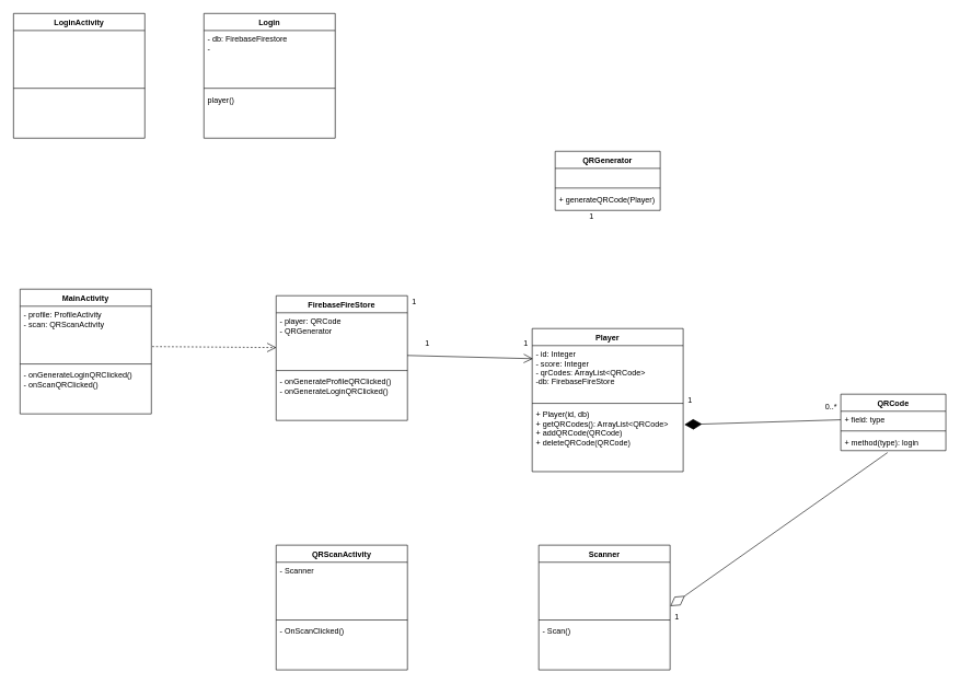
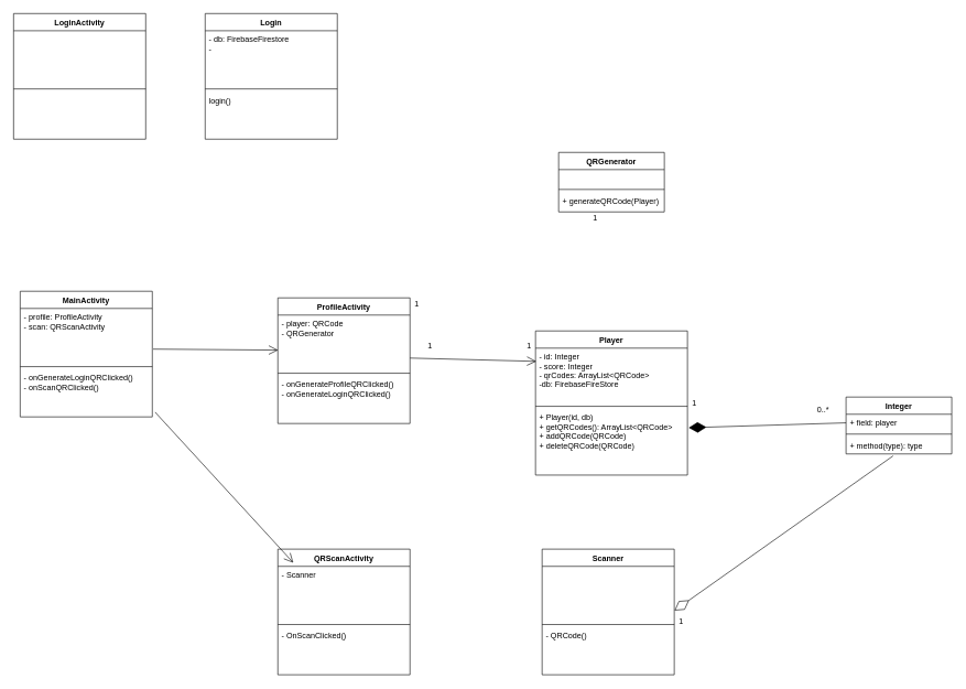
  <mxCell id="0" />
  <mxCell id="1" parent="0" />
  <mxCell id="2" value="Player" style="swimlane;fontStyle=1;align=center;verticalAlign=top;childLayout=stackLayout;horizontal=1;startSize=26;horizontalStack=0;resizeParent=1;resizeParentMax=0;resizeLast=0;collapsible=1;marginBottom=0;" parent="1" vertex="1"><mxGeometry x="810" y="500" width="230" height="218" as="geometry" /></mxCell>
  <mxCell id="3" value="- id: Integer&#10;- score: Integer&#10;- qrCodes: ArrayList&lt;QRCode&gt;&#10;-db: FirebaseFireStore" style="text;strokeColor=none;fillColor=none;align=left;verticalAlign=top;spacingLeft=4;spacingRight=4;overflow=hidden;rotatable=0;points=[[0,0.5],[1,0.5]];portConstraint=eastwest;" parent="2" vertex="1"><mxGeometry y="26" width="230" height="84" as="geometry" /></mxCell>
  <mxCell id="4" value="" style="line;strokeWidth=1;fillColor=none;align=left;verticalAlign=middle;spacingTop=-1;spacingLeft=3;spacingRight=3;rotatable=0;labelPosition=right;points=[];portConstraint=eastwest;" parent="2" vertex="1"><mxGeometry y="110" width="230" height="8" as="geometry" /></mxCell>
  <mxCell id="5" value="+ Player(id, db)&#10;+ getQRCodes(): ArrayList&lt;QRCode&gt;&#10;+ addQRCode(QRCode)&#10;+ deleteQRCode(QRCode)" style="text;strokeColor=none;fillColor=none;align=left;verticalAlign=top;spacingLeft=4;spacingRight=4;overflow=hidden;rotatable=0;points=[[0,0.5],[1,0.5]];portConstraint=eastwest;" parent="2" vertex="1"><mxGeometry y="118" width="230" height="100" as="geometry" /></mxCell>
- <mxCell id="6" value="QRCode" style="swimlane;fontStyle=1;align=center;verticalAlign=top;childLayout=stackLayout;horizontal=1;startSize=26;horizontalStack=0;resizeParent=1;resizeParentMax=0;resizeLast=0;collapsible=1;marginBottom=0;" parent="1" vertex="1"><mxGeometry x="1280" y="600" width="160" height="86" as="geometry" /></mxCell>
- <mxCell id="7" value="+ field: type" style="text;strokeColor=none;fillColor=none;align=left;verticalAlign=top;spacingLeft=4;spacingRight=4;overflow=hidden;rotatable=0;points=[[0,0.5],[1,0.5]];portConstraint=eastwest;" parent="6" vertex="1"><mxGeometry y="26" width="160" height="26" as="geometry" /></mxCell>
+ <mxCell id="6" value="Integer" style="swimlane;fontStyle=1;align=center;verticalAlign=top;childLayout=stackLayout;horizontal=1;startSize=26;horizontalStack=0;resizeParent=1;resizeParentMax=0;resizeLast=0;collapsible=1;marginBottom=0;" parent="1" vertex="1"><mxGeometry x="1280" y="600" width="160" height="86" as="geometry" /></mxCell>
+ <mxCell id="7" value="+ field: player" style="text;strokeColor=none;fillColor=none;align=left;verticalAlign=top;spacingLeft=4;spacingRight=4;overflow=hidden;rotatable=0;points=[[0,0.5],[1,0.5]];portConstraint=eastwest;" parent="6" vertex="1"><mxGeometry y="26" width="160" height="26" as="geometry" /></mxCell>
  <mxCell id="8" value="" style="line;strokeWidth=1;fillColor=none;align=left;verticalAlign=middle;spacingTop=-1;spacingLeft=3;spacingRight=3;rotatable=0;labelPosition=right;points=[];portConstraint=eastwest;" parent="6" vertex="1"><mxGeometry y="52" width="160" height="8" as="geometry" /></mxCell>
- <mxCell id="9" value="+ method(type): login" style="text;strokeColor=none;fillColor=none;align=left;verticalAlign=top;spacingLeft=4;spacingRight=4;overflow=hidden;rotatable=0;points=[[0,0.5],[1,0.5]];portConstraint=eastwest;" parent="6" vertex="1"><mxGeometry y="60" width="160" height="26" as="geometry" /></mxCell>
+ <mxCell id="9" value="+ method(type): type" style="text;strokeColor=none;fillColor=none;align=left;verticalAlign=top;spacingLeft=4;spacingRight=4;overflow=hidden;rotatable=0;points=[[0,0.5],[1,0.5]];portConstraint=eastwest;" parent="6" vertex="1"><mxGeometry y="60" width="160" height="26" as="geometry" /></mxCell>
  <mxCell id="10" value="" style="endArrow=diamondThin;endFill=1;endSize=24;html=1;rounded=0;exitX=0;exitY=0.5;exitDx=0;exitDy=0;entryX=1.008;entryY=0.284;entryDx=0;entryDy=0;entryPerimeter=0;" parent="1" source="7" target="5" edge="1"><mxGeometry width="160" relative="1" as="geometry"><mxPoint x="1030" y="660" as="sourcePoint" /><mxPoint x="1190" y="660" as="targetPoint" /></mxGeometry></mxCell>
  <mxCell id="11" value="QRGenerator" style="swimlane;fontStyle=1;align=center;verticalAlign=top;childLayout=stackLayout;horizontal=1;startSize=26;horizontalStack=0;resizeParent=1;resizeParentMax=0;resizeLast=0;collapsible=1;marginBottom=0;" parent="1" vertex="1"><mxGeometry x="845" y="230" width="160" height="90" as="geometry" /></mxCell>
  <mxCell id="12" value=" " style="text;strokeColor=none;fillColor=none;align=left;verticalAlign=top;spacingLeft=4;spacingRight=4;overflow=hidden;rotatable=0;points=[[0,0.5],[1,0.5]];portConstraint=eastwest;" parent="11" vertex="1"><mxGeometry y="26" width="160" height="26" as="geometry" /></mxCell>
  <mxCell id="13" value="" style="line;strokeWidth=1;fillColor=none;align=left;verticalAlign=middle;spacingTop=-1;spacingLeft=3;spacingRight=3;rotatable=0;labelPosition=right;points=[];portConstraint=eastwest;" parent="11" vertex="1"><mxGeometry y="52" width="160" height="8" as="geometry" /></mxCell>
  <mxCell id="14" value="+ generateQRCode(Player)&#10;" style="text;strokeColor=none;fillColor=none;align=left;verticalAlign=top;spacingLeft=4;spacingRight=4;overflow=hidden;rotatable=0;points=[[0,0.5],[1,0.5]];portConstraint=eastwest;" parent="11" vertex="1"><mxGeometry y="60" width="160" height="30" as="geometry" /></mxCell>
  <mxCell id="15" value="1" style="text;html=1;align=center;verticalAlign=middle;resizable=0;points=[];autosize=1;strokeColor=none;fillColor=none;" parent="1" vertex="1"><mxGeometry x="620" y="450" width="20" height="20" as="geometry" /></mxCell>
  <mxCell id="16" value="1" style="text;html=1;align=center;verticalAlign=middle;resizable=0;points=[];autosize=1;strokeColor=none;fillColor=none;" parent="1" vertex="1"><mxGeometry x="890" y="320" width="20" height="20" as="geometry" /></mxCell>
  <mxCell id="17" value="1" style="text;html=1;align=center;verticalAlign=middle;resizable=0;points=[];autosize=1;strokeColor=none;fillColor=none;" parent="1" vertex="1"><mxGeometry x="1040" y="600" width="20" height="20" as="geometry" /></mxCell>
- <mxCell id="18" value="0..*" style="text;html=1;align=center;verticalAlign=middle;resizable=0;points=[];autosize=1;strokeColor=none;fillColor=none;" parent="1" vertex="1"><mxGeometry x="1250" y="610" width="30" height="20" as="geometry" /></mxCell>
- <mxCell id="19" value="FirebaseFireStore" style="swimlane;fontStyle=1;align=center;verticalAlign=top;childLayout=stackLayout;horizontal=1;startSize=26;horizontalStack=0;resizeParent=1;resizeParentMax=0;resizeLast=0;collapsible=1;marginBottom=0;" parent="1" vertex="1"><mxGeometry x="420" y="450" width="200" height="190" as="geometry" /></mxCell>
+ <mxCell id="18" value="0..*" style="text;html=1;align=center;verticalAlign=middle;resizable=0;points=[];autosize=1;strokeColor=none;fillColor=none;" parent="1" vertex="1"><mxGeometry x="1230" y="610" width="30" height="20" as="geometry" /></mxCell>
+ <mxCell id="19" value="ProfileActivity" style="swimlane;fontStyle=1;align=center;verticalAlign=top;childLayout=stackLayout;horizontal=1;startSize=26;horizontalStack=0;resizeParent=1;resizeParentMax=0;resizeLast=0;collapsible=1;marginBottom=0;" parent="1" vertex="1"><mxGeometry x="420" y="450" width="200" height="190" as="geometry" /></mxCell>
  <mxCell id="20" value="- player: QRCode&#10;- QRGenerator" style="text;strokeColor=none;fillColor=none;align=left;verticalAlign=top;spacingLeft=4;spacingRight=4;overflow=hidden;rotatable=0;points=[[0,0.5],[1,0.5]];portConstraint=eastwest;" parent="19" vertex="1"><mxGeometry y="26" width="200" height="84" as="geometry" /></mxCell>
  <mxCell id="21" value="" style="line;strokeWidth=1;fillColor=none;align=left;verticalAlign=middle;spacingTop=-1;spacingLeft=3;spacingRight=3;rotatable=0;labelPosition=right;points=[];portConstraint=eastwest;" parent="19" vertex="1"><mxGeometry y="110" width="200" height="8" as="geometry" /></mxCell>
  <mxCell id="22" value="- onGenerateProfileQRClicked()&#10;- onGenerateLoginQRClicked()" style="text;strokeColor=none;fillColor=none;align=left;verticalAlign=top;spacingLeft=4;spacingRight=4;overflow=hidden;rotatable=0;points=[[0,0.5],[1,0.5]];portConstraint=eastwest;" parent="19" vertex="1"><mxGeometry y="118" width="200" height="72" as="geometry" /></mxCell>
  <mxCell id="23" value="" style="endArrow=open;endFill=1;endSize=12;html=1;rounded=0;exitX=1;exitY=0.774;exitDx=0;exitDy=0;exitPerimeter=0;entryX=0.005;entryY=0.238;entryDx=0;entryDy=0;entryPerimeter=0;" parent="1" source="20" target="3" edge="1"><mxGeometry width="160" relative="1" as="geometry"><mxPoint x="560" y="430" as="sourcePoint" /><mxPoint x="720" y="430" as="targetPoint" /></mxGeometry></mxCell>
  <mxCell id="24" value="1" style="text;html=1;align=center;verticalAlign=middle;resizable=0;points=[];autosize=1;strokeColor=none;fillColor=none;" parent="1" vertex="1"><mxGeometry x="640" y="513" width="20" height="20" as="geometry" /></mxCell>
  <mxCell id="25" value="1" style="text;html=1;align=center;verticalAlign=middle;resizable=0;points=[];autosize=1;strokeColor=none;fillColor=none;" parent="1" vertex="1"><mxGeometry x="790" y="513" width="20" height="20" as="geometry" /></mxCell>
  <mxCell id="26" value="MainActivity" style="swimlane;fontStyle=1;align=center;verticalAlign=top;childLayout=stackLayout;horizontal=1;startSize=26;horizontalStack=0;resizeParent=1;resizeParentMax=0;resizeLast=0;collapsible=1;marginBottom=0;" vertex="1" parent="1"><mxGeometry x="30" y="440" width="200" height="190" as="geometry" /></mxCell>
  <mxCell id="27" value="- profile: ProfileActivity&#10;- scan: QRScanActivity" style="text;strokeColor=none;fillColor=none;align=left;verticalAlign=top;spacingLeft=4;spacingRight=4;overflow=hidden;rotatable=0;points=[[0,0.5],[1,0.5]];portConstraint=eastwest;" vertex="1" parent="26"><mxGeometry y="26" width="200" height="84" as="geometry" /></mxCell>
  <mxCell id="28" value="" style="line;strokeWidth=1;fillColor=none;align=left;verticalAlign=middle;spacingTop=-1;spacingLeft=3;spacingRight=3;rotatable=0;labelPosition=right;points=[];portConstraint=eastwest;" vertex="1" parent="26"><mxGeometry y="110" width="200" height="8" as="geometry" /></mxCell>
  <mxCell id="29" value="- onGenerateLoginQRClicked()&#10;- onScanQRClicked()" style="text;strokeColor=none;fillColor=none;align=left;verticalAlign=top;spacingLeft=4;spacingRight=4;overflow=hidden;rotatable=0;points=[[0,0.5],[1,0.5]];portConstraint=eastwest;" vertex="1" parent="26"><mxGeometry y="118" width="200" height="72" as="geometry" /></mxCell>
  <mxCell id="30" value="LoginActivity" style="swimlane;fontStyle=1;align=center;verticalAlign=top;childLayout=stackLayout;horizontal=1;startSize=26;horizontalStack=0;resizeParent=1;resizeParentMax=0;resizeLast=0;collapsible=1;marginBottom=0;" vertex="1" parent="1"><mxGeometry x="20" y="20" width="200" height="190" as="geometry" /></mxCell>
  <mxCell id="31" value="&#10;" style="text;strokeColor=none;fillColor=none;align=left;verticalAlign=top;spacingLeft=4;spacingRight=4;overflow=hidden;rotatable=0;points=[[0,0.5],[1,0.5]];portConstraint=eastwest;" vertex="1" parent="30"><mxGeometry y="26" width="200" height="84" as="geometry" /></mxCell>
  <mxCell id="32" value="" style="line;strokeWidth=1;fillColor=none;align=left;verticalAlign=middle;spacingTop=-1;spacingLeft=3;spacingRight=3;rotatable=0;labelPosition=right;points=[];portConstraint=eastwest;" vertex="1" parent="30"><mxGeometry y="110" width="200" height="8" as="geometry" /></mxCell>
  <mxCell id="33" value="&#10;" style="text;strokeColor=none;fillColor=none;align=left;verticalAlign=top;spacingLeft=4;spacingRight=4;overflow=hidden;rotatable=0;points=[[0,0.5],[1,0.5]];portConstraint=eastwest;" vertex="1" parent="30"><mxGeometry y="118" width="200" height="72" as="geometry" /></mxCell>
  <mxCell id="34" value="Login" style="swimlane;fontStyle=1;align=center;verticalAlign=top;childLayout=stackLayout;horizontal=1;startSize=26;horizontalStack=0;resizeParent=1;resizeParentMax=0;resizeLast=0;collapsible=1;marginBottom=0;" vertex="1" parent="1"><mxGeometry x="310" y="20" width="200" height="190" as="geometry" /></mxCell>
  <mxCell id="35" value="- db: FirebaseFirestore&#10;- " style="text;strokeColor=none;fillColor=none;align=left;verticalAlign=top;spacingLeft=4;spacingRight=4;overflow=hidden;rotatable=0;points=[[0,0.5],[1,0.5]];portConstraint=eastwest;" vertex="1" parent="34"><mxGeometry y="26" width="200" height="84" as="geometry" /></mxCell>
  <mxCell id="36" value="" style="line;strokeWidth=1;fillColor=none;align=left;verticalAlign=middle;spacingTop=-1;spacingLeft=3;spacingRight=3;rotatable=0;labelPosition=right;points=[];portConstraint=eastwest;" vertex="1" parent="34"><mxGeometry y="110" width="200" height="8" as="geometry" /></mxCell>
- <mxCell id="37" value="player()" style="text;strokeColor=none;fillColor=none;align=left;verticalAlign=top;spacingLeft=4;spacingRight=4;overflow=hidden;rotatable=0;points=[[0,0.5],[1,0.5]];portConstraint=eastwest;" vertex="1" parent="34"><mxGeometry y="118" width="200" height="72" as="geometry" /></mxCell>
+ <mxCell id="37" value="login()" style="text;strokeColor=none;fillColor=none;align=left;verticalAlign=top;spacingLeft=4;spacingRight=4;overflow=hidden;rotatable=0;points=[[0,0.5],[1,0.5]];portConstraint=eastwest;" vertex="1" parent="34"><mxGeometry y="118" width="200" height="72" as="geometry" /></mxCell>
  <mxCell id="38" value="QRScanActivity" style="swimlane;fontStyle=1;align=center;verticalAlign=top;childLayout=stackLayout;horizontal=1;startSize=26;horizontalStack=0;resizeParent=1;resizeParentMax=0;resizeLast=0;collapsible=1;marginBottom=0;" vertex="1" parent="1"><mxGeometry x="420" y="830" width="200" height="190" as="geometry" /></mxCell>
  <mxCell id="39" value="- Scanner" style="text;strokeColor=none;fillColor=none;align=left;verticalAlign=top;spacingLeft=4;spacingRight=4;overflow=hidden;rotatable=0;points=[[0,0.5],[1,0.5]];portConstraint=eastwest;" vertex="1" parent="38"><mxGeometry y="26" width="200" height="84" as="geometry" /></mxCell>
  <mxCell id="40" value="" style="line;strokeWidth=1;fillColor=none;align=left;verticalAlign=middle;spacingTop=-1;spacingLeft=3;spacingRight=3;rotatable=0;labelPosition=right;points=[];portConstraint=eastwest;" vertex="1" parent="38"><mxGeometry y="110" width="200" height="8" as="geometry" /></mxCell>
  <mxCell id="41" value="- OnScanClicked()" style="text;strokeColor=none;fillColor=none;align=left;verticalAlign=top;spacingLeft=4;spacingRight=4;overflow=hidden;rotatable=0;points=[[0,0.5],[1,0.5]];portConstraint=eastwest;" vertex="1" parent="38"><mxGeometry y="118" width="200" height="72" as="geometry" /></mxCell>
  <mxCell id="42" value="Scanner" style="swimlane;fontStyle=1;align=center;verticalAlign=top;childLayout=stackLayout;horizontal=1;startSize=26;horizontalStack=0;resizeParent=1;resizeParentMax=0;resizeLast=0;collapsible=1;marginBottom=0;" vertex="1" parent="1"><mxGeometry x="820" y="830" width="200" height="190" as="geometry" /></mxCell>
  <mxCell id="43" value="&#10;" style="text;strokeColor=none;fillColor=none;align=left;verticalAlign=top;spacingLeft=4;spacingRight=4;overflow=hidden;rotatable=0;points=[[0,0.5],[1,0.5]];portConstraint=eastwest;" vertex="1" parent="42"><mxGeometry y="26" width="200" height="84" as="geometry" /></mxCell>
  <mxCell id="44" value="" style="line;strokeWidth=1;fillColor=none;align=left;verticalAlign=middle;spacingTop=-1;spacingLeft=3;spacingRight=3;rotatable=0;labelPosition=right;points=[];portConstraint=eastwest;" vertex="1" parent="42"><mxGeometry y="110" width="200" height="8" as="geometry" /></mxCell>
- <mxCell id="45" value="- Scan()" style="text;strokeColor=none;fillColor=none;align=left;verticalAlign=top;spacingLeft=4;spacingRight=4;overflow=hidden;rotatable=0;points=[[0,0.5],[1,0.5]];portConstraint=eastwest;" vertex="1" parent="42"><mxGeometry y="118" width="200" height="72" as="geometry" /></mxCell>
+ <mxCell id="45" value="- QRCode()" style="text;strokeColor=none;fillColor=none;align=left;verticalAlign=top;spacingLeft=4;spacingRight=4;overflow=hidden;rotatable=0;points=[[0,0.5],[1,0.5]];portConstraint=eastwest;" vertex="1" parent="42"><mxGeometry y="118" width="200" height="72" as="geometry" /></mxCell>
  <mxCell id="46" value="" style="endArrow=diamondThin;endFill=0;endSize=24;html=1;rounded=0;entryX=1.002;entryY=0.796;entryDx=0;entryDy=0;entryPerimeter=0;exitX=0.445;exitY=1.115;exitDx=0;exitDy=0;exitPerimeter=0;" edge="1" parent="1" source="9" target="43"><mxGeometry width="160" relative="1" as="geometry"><mxPoint x="870" y="780" as="sourcePoint" /><mxPoint x="1030" y="780" as="targetPoint" /></mxGeometry></mxCell>
  <mxCell id="47" value="1" style="text;html=1;align=center;verticalAlign=middle;resizable=0;points=[];autosize=1;strokeColor=none;fillColor=none;" vertex="1" parent="1"><mxGeometry x="1020" y="930" width="20" height="20" as="geometry" /></mxCell>
- <mxCell id="48" value="" style="endArrow=open;endFill=1;endSize=12;html=1;rounded=0;exitX=1.006;exitY=0.732;exitDx=0;exitDy=0;exitPerimeter=0;entryX=0.002;entryY=0.631;entryDx=0;entryDy=0;entryPerimeter=0;dashed=1;" edge="1" parent="1" source="27" target="20"><mxGeometry width="160" relative="1" as="geometry"><mxPoint x="250" y="522.23" as="sourcePoint" /><mxPoint x="410" y="522.23" as="targetPoint" /></mxGeometry></mxCell>
+ <mxCell id="48" value="" style="endArrow=open;endFill=1;endSize=12;html=1;rounded=0;exitX=1.006;exitY=0.732;exitDx=0;exitDy=0;exitPerimeter=0;entryX=0.002;entryY=0.631;entryDx=0;entryDy=0;entryPerimeter=0;" edge="1" parent="1" source="27" target="20"><mxGeometry width="160" relative="1" as="geometry"><mxPoint x="250" y="522.23" as="sourcePoint" /><mxPoint x="410" y="522.23" as="targetPoint" /></mxGeometry></mxCell>
+ <mxCell id="49" value="" style="endArrow=open;endFill=1;endSize=12;html=1;rounded=0;exitX=1.021;exitY=0.901;exitDx=0;exitDy=0;exitPerimeter=0;entryX=0.117;entryY=-0.065;entryDx=0;entryDy=0;entryPerimeter=0;" edge="1" parent="1" source="29" target="39"><mxGeometry width="160" relative="1" as="geometry"><mxPoint x="241.2" y="537.488" as="sourcePoint" /><mxPoint x="430.4" y="539.004" as="targetPoint" /></mxGeometry></mxCell>
